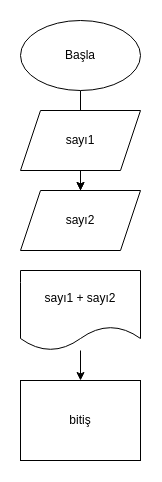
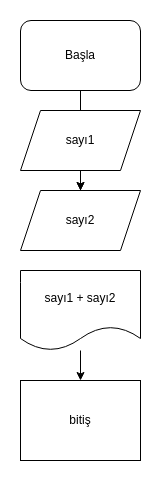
  <mxCell id="0" />
  <mxCell id="1" parent="0" />
  <mxCell id="2" value="" style="edgeStyle=orthogonalEdgeStyle;rounded=0;orthogonalLoop=1;jettySize=auto;html=1;" edge="1" parent="1" source="3" target="6"><mxGeometry relative="1" as="geometry" /></mxCell>
- <mxCell id="3" value="Başla" style="ellipse;whiteSpace=wrap;html=1;" vertex="1" parent="1"><mxGeometry x="20" y="20" width="120" height="70" as="geometry" /></mxCell>
+ <mxCell id="3" value="Başla" style="whiteSpace=wrap;html=1;rounded=1;" vertex="1" parent="1"><mxGeometry x="20" y="20" width="120" height="70" as="geometry" /></mxCell>
  <mxCell id="4" value="" style="edgeStyle=orthogonalEdgeStyle;rounded=0;orthogonalLoop=1;jettySize=auto;html=1;" edge="1" parent="1" source="5" target="6"><mxGeometry relative="1" as="geometry" /></mxCell>
  <mxCell id="5" value="sayı1" style="shape=parallelogram;perimeter=parallelogramPerimeter;whiteSpace=wrap;html=1;fixedSize=1;" vertex="1" parent="1"><mxGeometry x="20" y="110" width="120" height="60" as="geometry" /></mxCell>
  <mxCell id="6" value="sayı2" style="shape=parallelogram;perimeter=parallelogramPerimeter;whiteSpace=wrap;html=1;fixedSize=1;" vertex="1" parent="1"><mxGeometry x="20" y="190" width="120" height="60" as="geometry" /></mxCell>
  <mxCell id="7" value="" style="edgeStyle=orthogonalEdgeStyle;rounded=0;orthogonalLoop=1;jettySize=auto;html=1;" edge="1" parent="1" source="8" target="9"><mxGeometry relative="1" as="geometry" /></mxCell>
  <mxCell id="8" value="sayı1 + sayı2" style="shape=document;whiteSpace=wrap;html=1;boundedLbl=1;" vertex="1" parent="1"><mxGeometry x="20" y="270" width="120" height="80" as="geometry" /></mxCell>
  <mxCell id="9" value="bitiş" style="whiteSpace=wrap;html=1;rounded=0;" vertex="1" parent="1"><mxGeometry x="20" y="380" width="120" height="80" as="geometry" /></mxCell>
